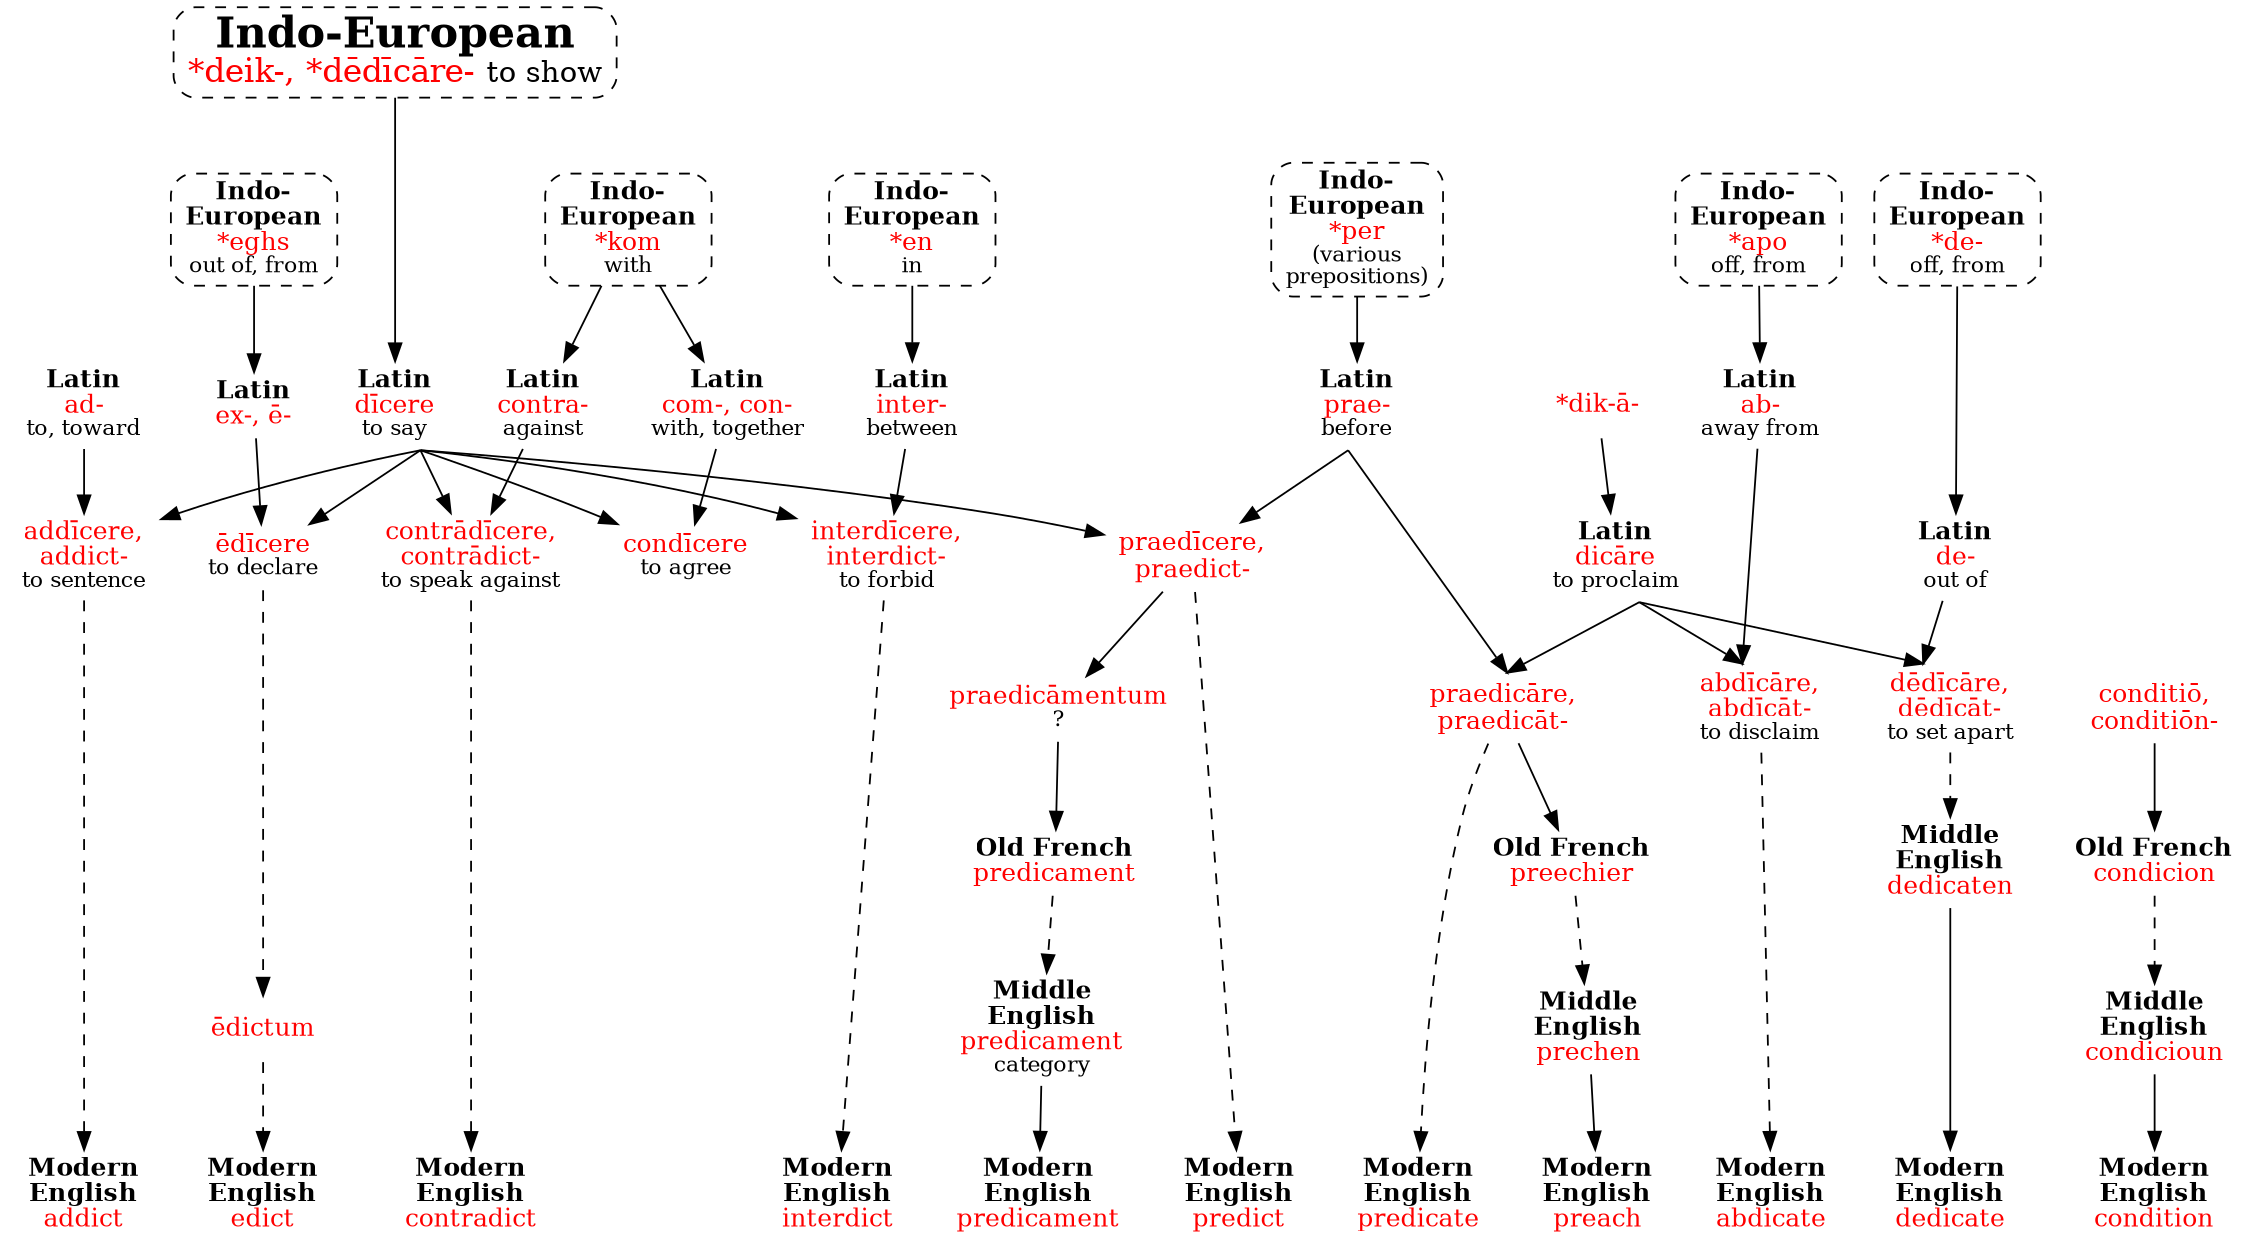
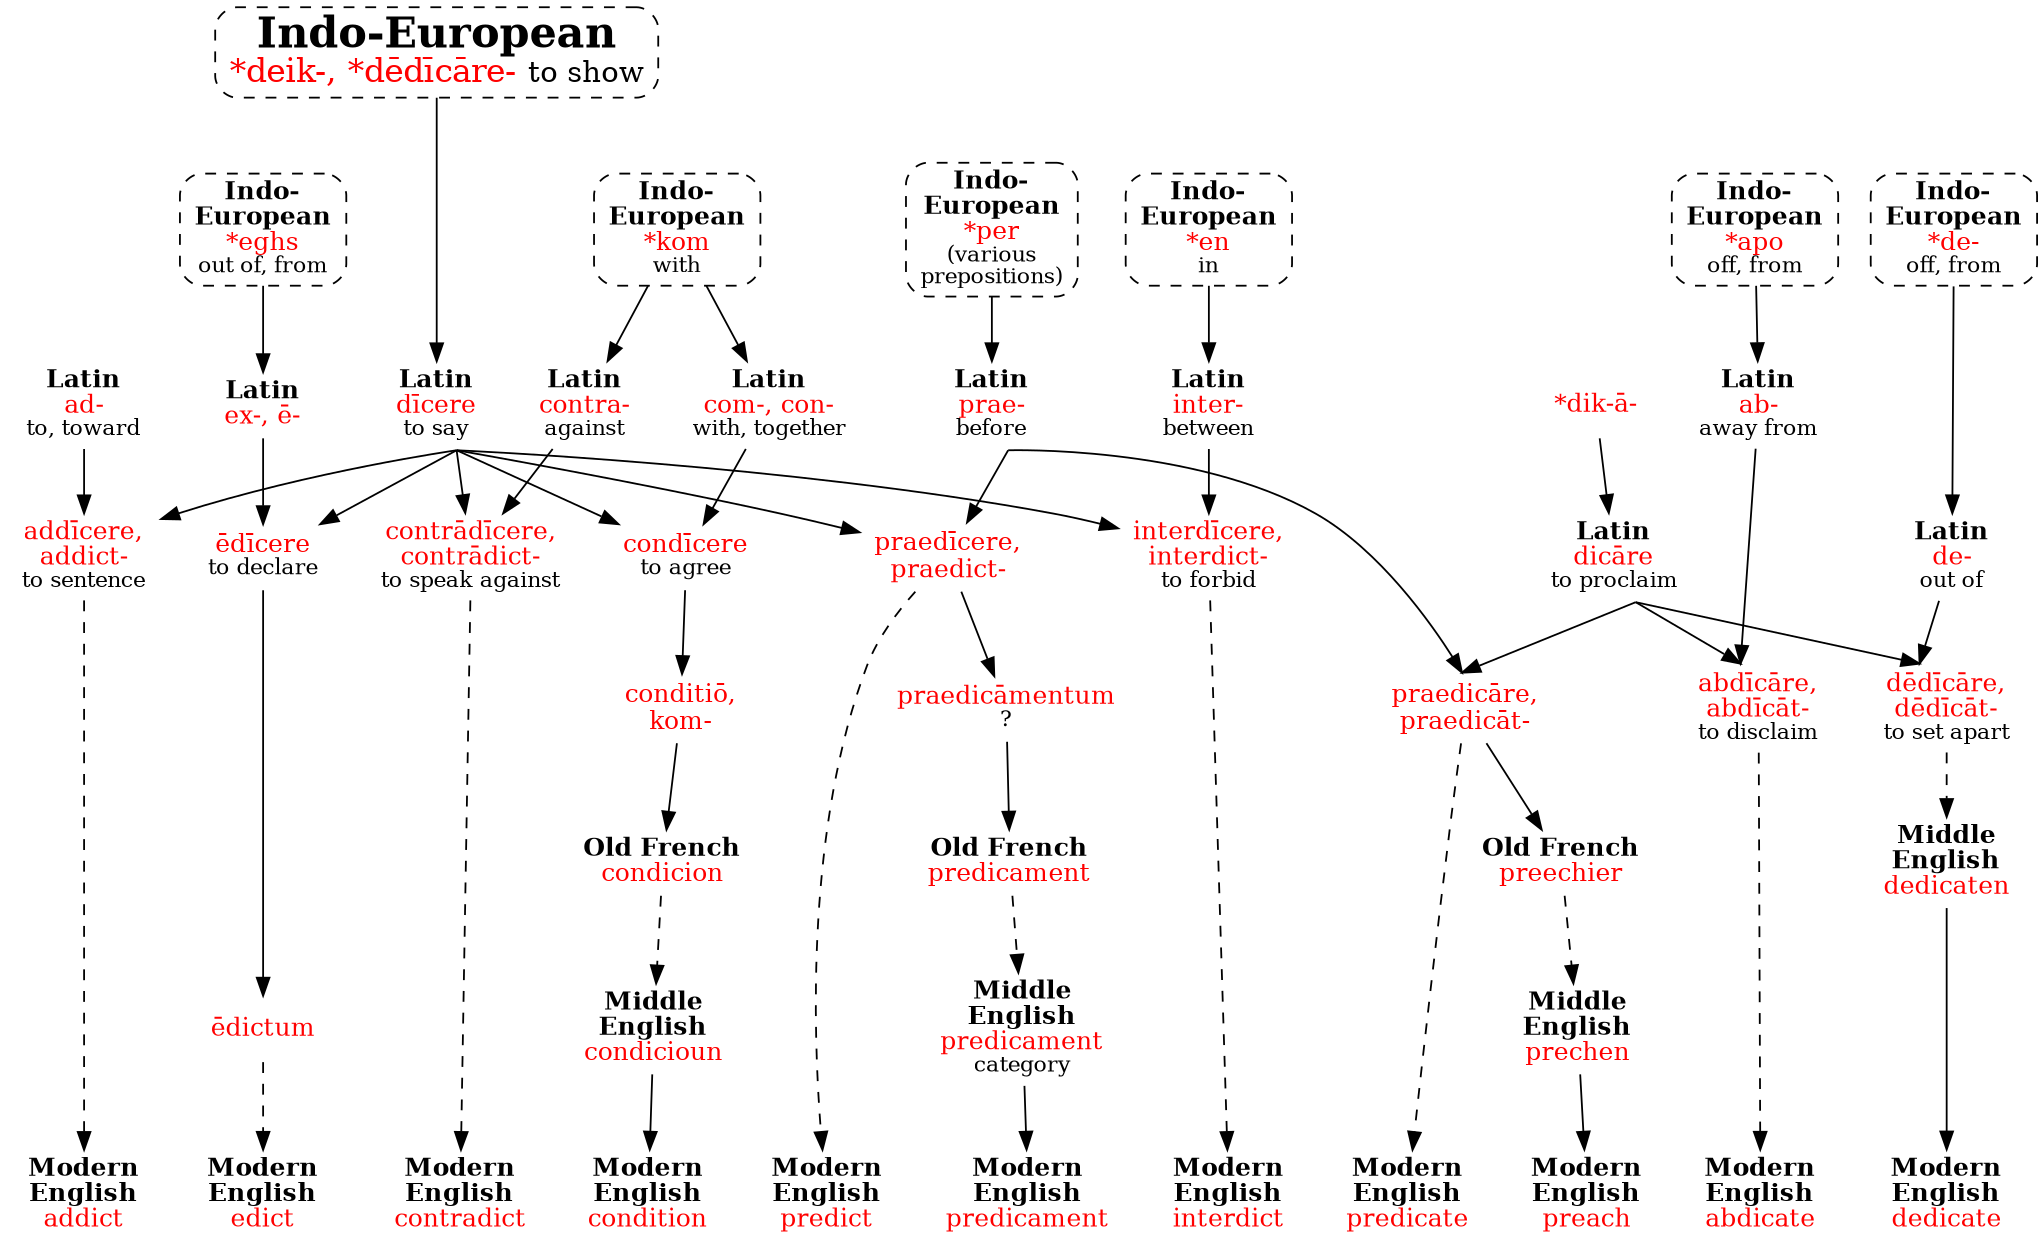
  strict digraph {
    node [shape=none]
    n1 [label=<<b>Modern<br/>English</b><br/><font color="red">addict</font>>]
    n2 [label=<<b>Modern<br/>English</b><br/><font color="red">edict</font>>]
    n3 [label=<<b>Modern<br/>English</b><br/><font color="red">contradict</font>>]
    n4 [label=<<b>Modern<br/>English</b><br/><font color="red">predict</font>>]
    n5 [label=<<b>Modern<br/>English</b><br/><font color="red">interdict</font>>]
    n6 [label=<<b>Modern<br/>English</b><br/><font color="red">condition</font>>]
    n7 [label=<<b>Modern<br/>English</b><br/><font color="red">predicate</font>>]
    n8 [label=<<b>Modern<br/>English</b><br/><font color="red">preach</font>>]
    n9 [label=<<b>Modern<br/>English</b><br/><font color="red">predicament</font>>]
    n10 [label=<<b>Modern<br/>English</b><br/><font color="red">abdicate</font>>]
    n11 [label=<<b>Modern<br/>English</b><br/><font color="red">dedicate</font>>]
    n12 [label=<<b>Indo-<br/>European</b><br/><font color="red">*eghs</font><br/><font point-size="12">out of, from</font>> shape=box style="dashed,rounded"]
    n13 [label=<<b>Indo-<br/>European</b><br/><font color="red">*kom</font><br/><font point-size="12">with</font>> shape=box style="dashed,rounded"]
    n14 [label=<<b>Indo-<br/>European</b><br/><font color="red">*per</font><br/><font point-size="12">(various<br/>prepositions)</font>> shape=box style="dashed,rounded"]
    n15 [label=<<b>Indo-<br/>European</b><br/><font color="red">*apo</font><br/><font point-size="12">off, from</font>> shape=box style="dashed,rounded"]
    n16 [label=<<b>Indo-<br/>European</b><br/><font color="red">*de-</font><br/><font point-size="12">off, from</font>> shape=box style="dashed,rounded"]
    n17 [label=<<b>Latin</b><br/><font color="red">ex-, ē-</font>>]
    n18 [label=<<b>Latin</b><br/><font color="red">contra-</font><br/><font point-size="12">against</font>>]
    n19 [label=<<b>Latin</b><br/><font color="red">com-, con-</font><br/><font point-size="12">with, together</font>>]
    n20 [label=<<b>Latin</b><br/><font color="red">prae-</font><br/><font point-size="12">before</font>>]
    n21 [label=<<b>Latin</b><br/><font color="red">ab-</font><br/><font point-size="12">away from</font>>]
    n22 [label=<<b>Latin</b><br/><font color="red">de-</font><br/><font point-size="12">out of</font>>]
    n23 [label=<<font point-size="24"><b>Indo-European</b></font><br/><font point-size="18" color="red">*deik-, *dēdīcāre- </font><font point-size="16">to show</font>> shape=box style="dashed,rounded"]
    n24 [label=<<b>Latin</b><br/><font color="red">dīcere</font><br/><font point-size="12">to say</font>>]
    n25 [label=<<font color="red">*dik-ā-</font>>]
    n26 [label=<<b>Latin</b><br/><font color="red">dicāre</font><br/><font point-size="12">to proclaim</font>>]
    n27 [label=<<font color="red">addīcere,<br/>addict-</font><br/><font point-size="12">to sentence</font>>]
    n28 [label=<<font color="red">ēdīcere</font><br/><font point-size="12">to declare</font>>]
    n29 [label=<<font color="red">contrādīcere,<br/>contrādict-</font><br/><font point-size="12">to speak against</font>>]
    n30 [label=<<font color="red">praedīcere,<br/>praedict-</font>>]
    n31 [label=<<font color="red">interdīcere,<br/>interdict-</font><br/><font point-size="12">to forbid</font>>]
    n32 [label=<<font color="red">condīcere</font><br/><font point-size="12">to agree</font>>]
    n33 [label=<<font color="red">praedicāre,<br/>praedicāt-</font>>]
    n34 [label=<<font color="red">abdīcāre,<br/>abdīcāt-</font><br/><font point-size="12">to disclaim</font>>]
    n35 [label=<<font color="red">dēdīcāre,<br/>dēdīcāt-</font><br/><font point-size="12">to set apart</font>>]
    n36 [label=<<font color="red">ēdictum</font>>]
    n37 [label=<<font color="red">praedicāmentum</font><br/><font point-size="12">?</font>>]
-   n38 [label=<<font color="red">conditiō,<br/>conditiōn-</font>>]
+   n38 [label=<<font color="red">conditiō,<br/>kom-</font>>]
    n39 [label=<<b>Old French</b><br/><font color="red">condicion</font>>]
    n40 [label=<<b>Latin</b><br/><font color="red">ad-</font><br/><font point-size="12">to, toward</font>>]
    n41 [label=<<b>Old French</b><br/><font color="red">preechier</font>>]
    n42 [label=<<b>Indo-<br/>European</b><br/><font color="red">*en</font><br/><font point-size="12">in</font>> shape=box style="dashed,rounded"]
    n43 [label=<<b>Latin</b><br/><font color="red">inter-</font><br/><font point-size="12">between</font>>]
    n44 [label=<<b>Middle<br/>English</b><br/><font color="red">condicioun</font>>]
    n45 [label=<<b>Middle<br/>English</b><br/><font color="red">dedicaten</font>>]
    n46 [label=<<b>Middle<br/>English</b><br/><font color="red">prechen</font>>]
    n47 [label=<<b>Old French</b><br/><font color="red">predicament</font>>]
    n48 [label=<<b>Middle<br/>English</b><br/><font color="red">predicament</font><br/><font point-size="12">category</font>>]
    subgraph sub_1 {
      rank=same
      n1
      n2
      n3
      n4
      n5
      n6
      n7
      n8
      n9
      n10
      n11
    }
    subgraph sub_2 {
      rank=same
      n12
      n13
      n14
      n15
      n16
    }
    n12 -> n17
    n13 -> n18
    n13 -> n19
    n14 -> n20
    n15 -> n21
    n16 -> n22
    n17 -> n28
    n18 -> n29 [samehead=1]
    n19 -> n32
    n20 -> n30 [samehead=1 sametail=1]
    n20 -> n33 [samehead=1 sametail=1]
    n21 -> n34 [samehead=1]
    n22 -> n35 [samehead=1]
    n23 -> n24 [minlen=2 sametail=1]
    n24 -> n27 [sametail=1]
    n24 -> n28 [sametail=1]
    n24 -> n29 [sametail=1]
    n24 -> n30 [sametail=1]
    n24 -> n31 [sametail=1]
    n24 -> n32 [sametail=1]
    n25 -> n26
    n26 -> n33 [samehead=1 sametail=1]
    n26 -> n34 [samehead=1 sametail=1]
    n26 -> n35 [samehead=1 sametail=1]
    n27 -> n1 [style=dashed]
-   n28 -> n36 [weight=1 style=dashed]
+   n28 -> n36 [weight=1]
    n29 -> n3 [style=dashed]
    n30 -> n4 [style=dashed]
    n30 -> n37
    n31 -> n5 [style=dashed]
+   n32 -> n38
    n33 -> n7 [style=dashed]
    n33 -> n41
    n34 -> n10 [style=dashed]
    n35 -> n45 [style=dashed]
    n36 -> n2 [style=dashed]
    n37 -> n47
    n38 -> n39
    n39 -> n44 [style=dashed]
    n40 -> n27
    n41 -> n46 [style=dashed]
    n42 -> n43
    n43 -> n31 [samehead=1]
    n44 -> n6
    n45 -> n11
    n46 -> n8
    n47 -> n48 [style=dashed]
    n48 -> n9
  }
